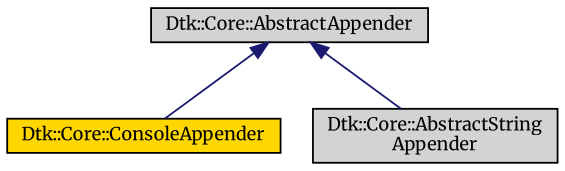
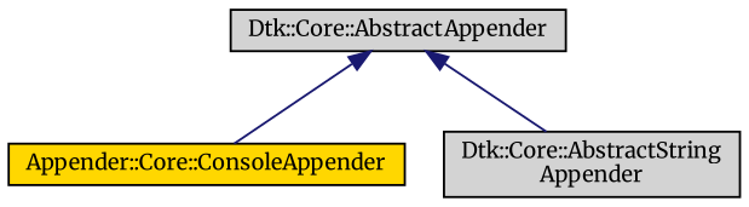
  digraph {
    fontname=Merriweather
    node [color=black fillcolor=lightgrey fontname=Merriweather fontsize=10 shape=record style=filled]
    edge [color=midnightblue dir=back fontname=Merriweather fontsize=10 labelfontname=Helvetica labelfontsize=10 style=solid]
-   n1 [fillcolor=gold fontcolor=black height=0.2 label="Dtk::Core::ConsoleAppender" width=0.4]
+   n1 [fillcolor=gold fontcolor=black height=0.2 label="Appender::Core::ConsoleAppender" width=0.4]
    n2 [height=0.2 label="Dtk::Core::AbstractString\lAppender" width=0.4]
    n3 [height=0.2 label="Dtk::Core::AbstractAppender" width=0.4]
    n3 -> n1
    n3 -> n2
  }
